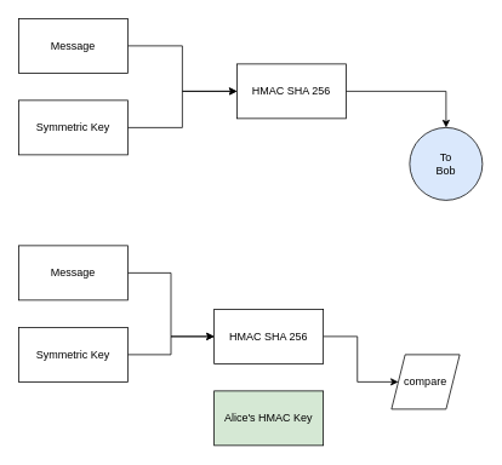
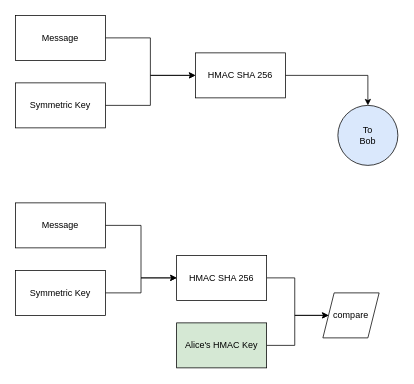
  <mxCell id="0" />
  <mxCell id="1" parent="0" />
  <mxCell id="2" style="edgeStyle=orthogonalEdgeStyle;rounded=0;orthogonalLoop=1;jettySize=auto;html=1;" parent="1" source="3" target="4" edge="1"><mxGeometry relative="1" as="geometry" /></mxCell>
  <mxCell id="3" value="HMAC SHA 256" style="rounded=0;whiteSpace=wrap;html=1;" parent="1" vertex="1"><mxGeometry x="260" y="70" width="120" height="60" as="geometry" /></mxCell>
  <mxCell id="4" value="To&lt;br&gt;Bob" style="ellipse;whiteSpace=wrap;html=1;aspect=fixed;fillColor=#dae8fc;" parent="1" vertex="1"><mxGeometry x="450" y="140" width="80" height="80" as="geometry" /></mxCell>
  <mxCell id="5" style="edgeStyle=orthogonalEdgeStyle;rounded=0;orthogonalLoop=1;jettySize=auto;html=1;" parent="1" source="6" target="3" edge="1"><mxGeometry relative="1" as="geometry" /></mxCell>
  <mxCell id="6" value="Message" style="rounded=0;whiteSpace=wrap;html=1;" parent="1" vertex="1"><mxGeometry x="20" y="20" width="120" height="60" as="geometry" /></mxCell>
  <mxCell id="7" style="edgeStyle=orthogonalEdgeStyle;rounded=0;orthogonalLoop=1;jettySize=auto;html=1;entryX=0;entryY=0.5;entryDx=0;entryDy=0;" parent="1" source="8" target="3" edge="1"><mxGeometry relative="1" as="geometry" /></mxCell>
  <mxCell id="8" value="Symmetric Key" style="rounded=0;whiteSpace=wrap;html=1;" parent="1" vertex="1"><mxGeometry x="20" y="110" width="120" height="60" as="geometry" /></mxCell>
  <mxCell id="9" style="edgeStyle=orthogonalEdgeStyle;rounded=0;orthogonalLoop=1;jettySize=auto;html=1;" parent="1" source="10" target="14" edge="1"><mxGeometry relative="1" as="geometry" /></mxCell>
  <mxCell id="10" value="Symmetric Key" style="rounded=0;whiteSpace=wrap;html=1;" parent="1" vertex="1"><mxGeometry x="20" y="360" width="120" height="60" as="geometry" /></mxCell>
  <mxCell id="11" style="edgeStyle=orthogonalEdgeStyle;rounded=0;orthogonalLoop=1;jettySize=auto;html=1;entryX=0;entryY=0.5;entryDx=0;entryDy=0;" parent="1" source="12" target="14" edge="1"><mxGeometry relative="1" as="geometry" /></mxCell>
  <mxCell id="12" value="Message" style="rounded=0;whiteSpace=wrap;html=1;" parent="1" vertex="1"><mxGeometry x="20" y="270" width="120" height="60" as="geometry" /></mxCell>
  <mxCell id="13" style="edgeStyle=orthogonalEdgeStyle;rounded=0;orthogonalLoop=1;jettySize=auto;html=1;" parent="1" source="14" target="17" edge="1"><mxGeometry relative="1" as="geometry"><mxPoint x="400" y="410" as="targetPoint" /></mxGeometry></mxCell>
  <mxCell id="14" value="HMAC SHA 256" style="rounded=0;whiteSpace=wrap;html=1;" parent="1" vertex="1"><mxGeometry x="235" y="340" width="120" height="60" as="geometry" /></mxCell>
+ <mxCell id="15" style="edgeStyle=orthogonalEdgeStyle;rounded=0;orthogonalLoop=1;jettySize=auto;html=1;" parent="1" source="16" target="17" edge="1"><mxGeometry relative="1" as="geometry" /></mxCell>
  <mxCell id="16" value="Alice's HMAC Key" style="rounded=0;whiteSpace=wrap;html=1;fillColor=#d5e8d4;" parent="1" vertex="1"><mxGeometry x="235" y="430" width="120" height="60" as="geometry" /></mxCell>
  <mxCell id="17" value="compare" style="shape=parallelogram;perimeter=parallelogramPerimeter;whiteSpace=wrap;html=1;" parent="1" vertex="1"><mxGeometry x="430" y="390" width="75" height="60" as="geometry" /></mxCell>
